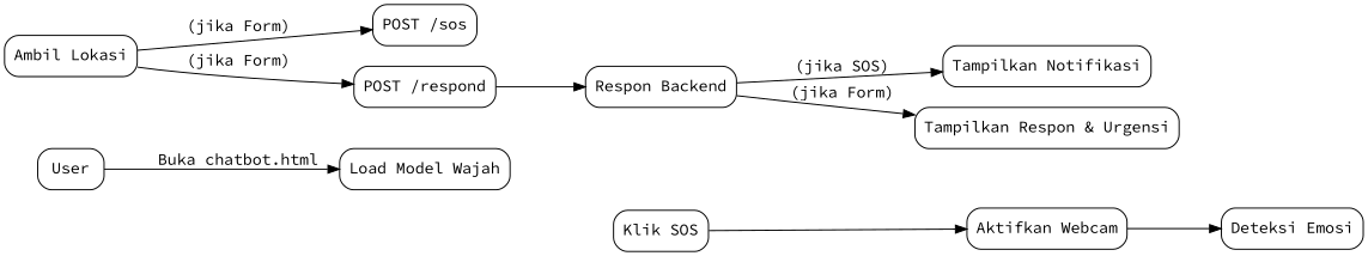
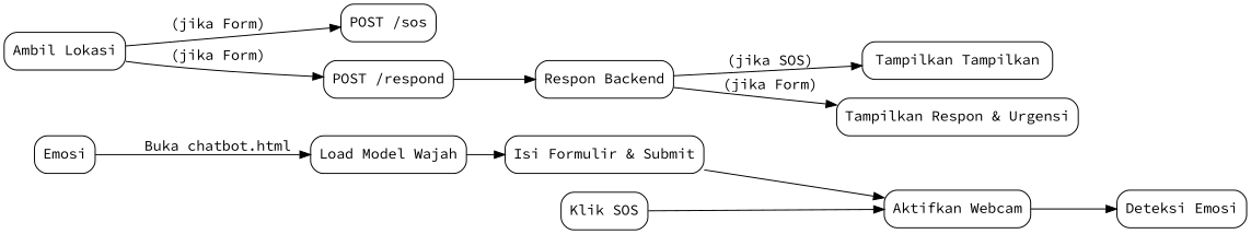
  digraph {
    fontname="Source Code Pro"
    rankdir=LR
    node [fontname="Source Code Pro" shape=box style=rounded]
    edge [fontname="Source Code Pro"]
-   n1 [label=User]
+   n1 [label=Emosi]
    n2 [label="Load Model Wajah"]
+   n3 [label="Isi Formulir & Submit"]
    n4 [label="Klik SOS"]
    n5 [label="Aktifkan Webcam"]
    n6 [label="Deteksi Emosi"]
    n7 [label="Ambil Lokasi"]
    n8 [label="POST /sos"]
    n9 [label="POST /respond"]
    n10 [label="Respon Backend"]
-   n11 [label="Tampilkan Notifikasi"]
+   n11 [label="Tampilkan Tampilkan"]
    n12 [label="Tampilkan Respon & Urgensi"]
    n1 -> n2 [label="Buka chatbot.html"]
+   n2 -> n3
+   n3 -> n5
    n4 -> n5
    n5 -> n6
    n7 -> n8 [label="(jika Form)"]
    n7 -> n9 [label="(jika Form)"]
    n9 -> n10
    n10 -> n11 [label="(jika SOS)"]
    n10 -> n12 [label="(jika Form)"]
  }
